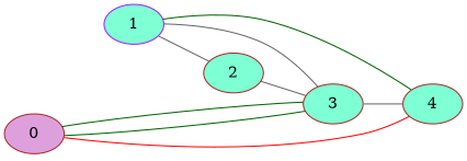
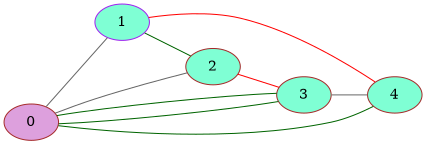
  graph {
    rankdir=LR
    node [color=brown fillcolor=aquamarine style=filled]
    edge [color=gray40]
    0 [fillcolor=plum]
    1 [color=purple]
    2
    3
    4
-   3 -- 1
+   0 -- 1
+   0 -- 2
    0 -- 3 [color=darkgreen]
    0 -- 3 [color=darkgreen]
-   0 -- 4 [color=red]
-   1 -- 2
-   1 -- 4 [color=darkgreen]
-   2 -- 3
+   0 -- 4 [color=darkgreen]
+   1 -- 2 [color=darkgreen]
+   1 -- 4 [color=red]
+   2 -- 3 [color=red]
    3 -- 4
  }
